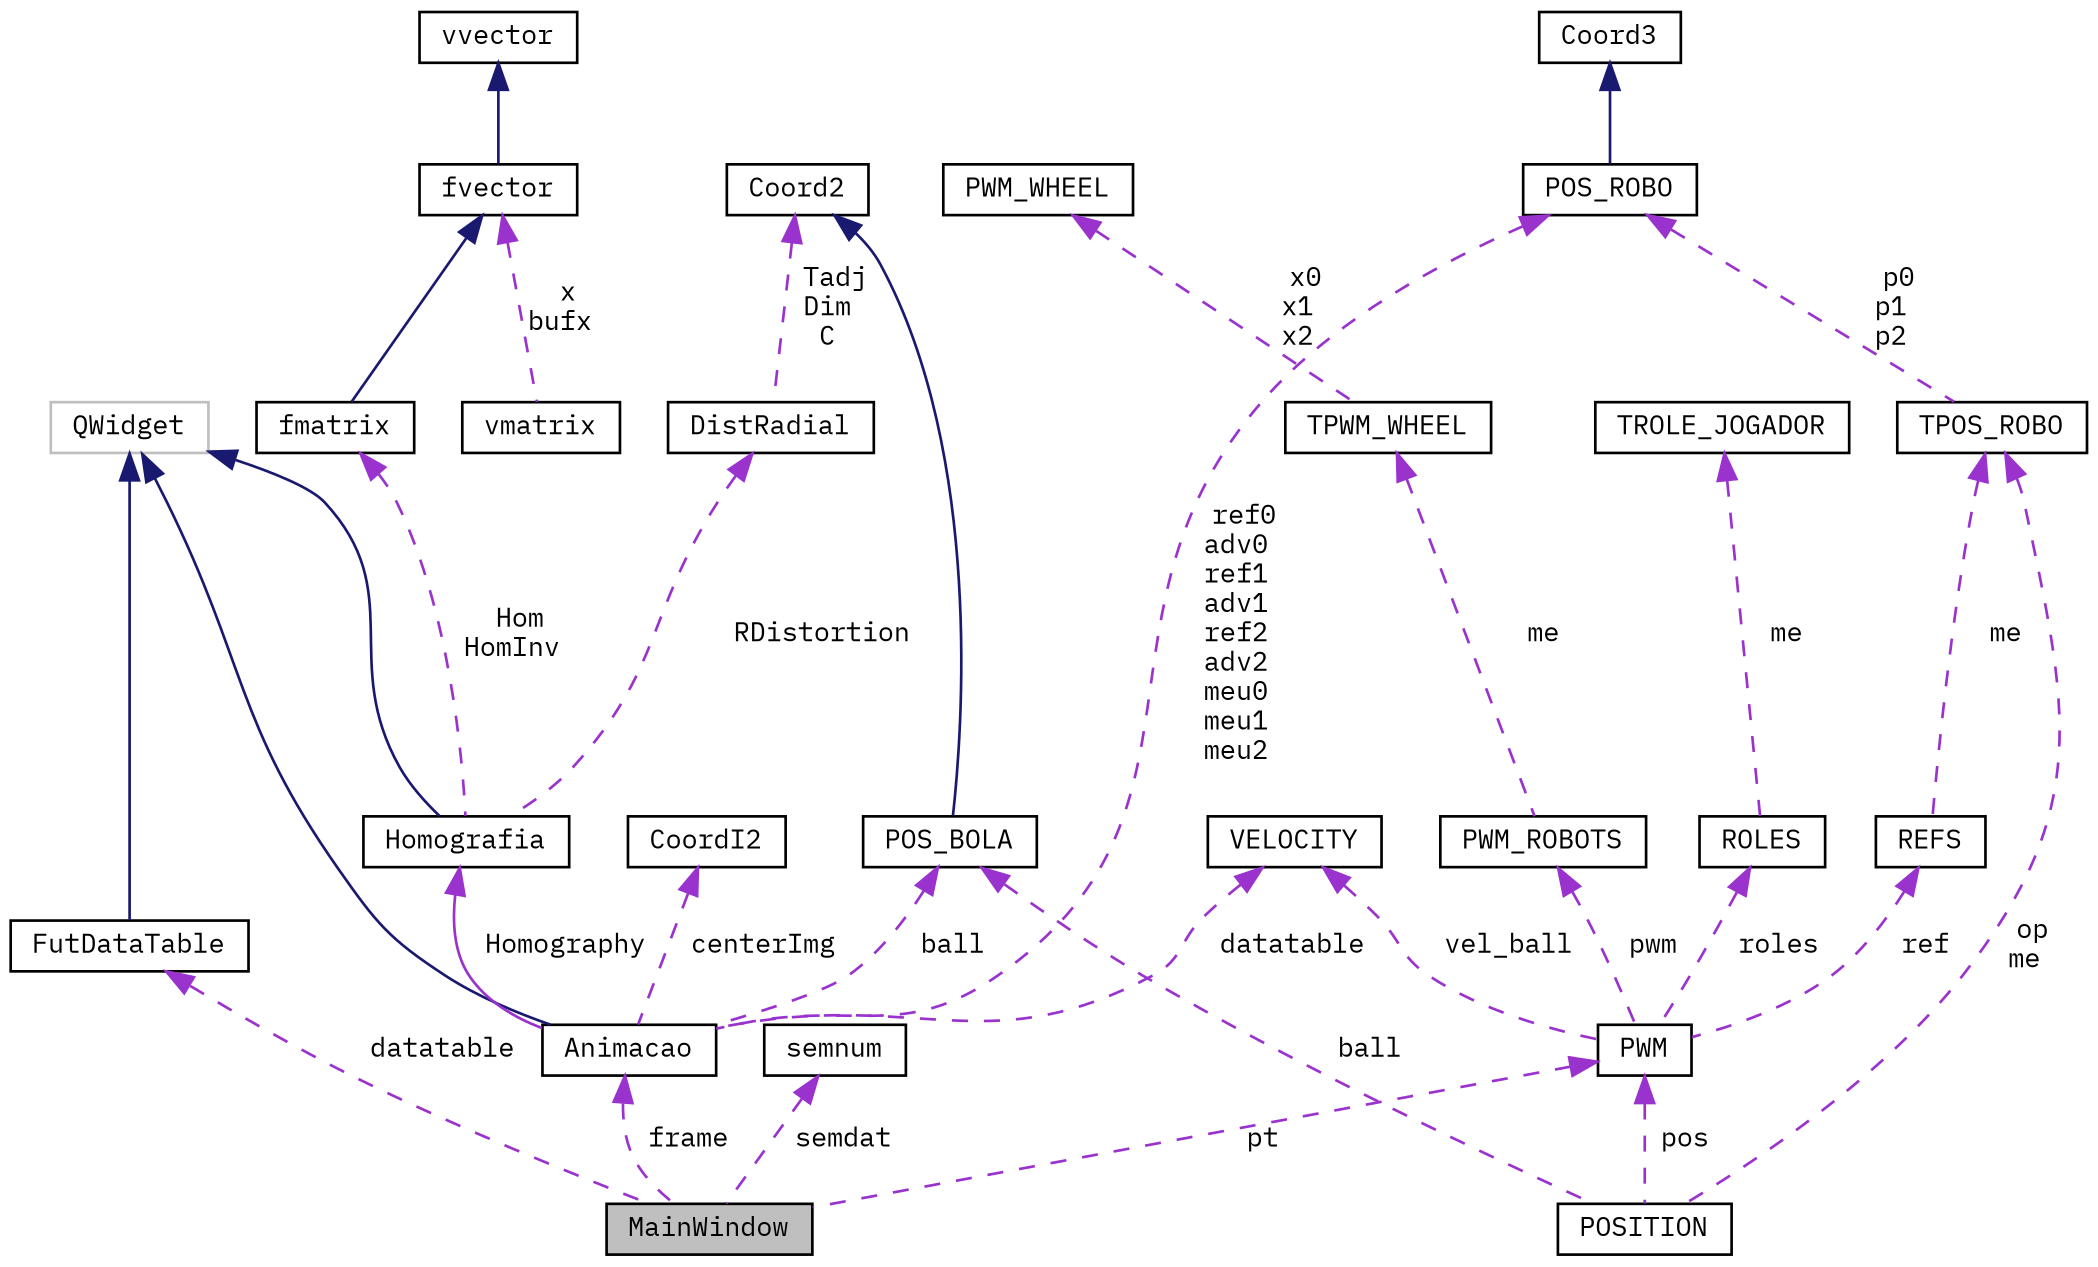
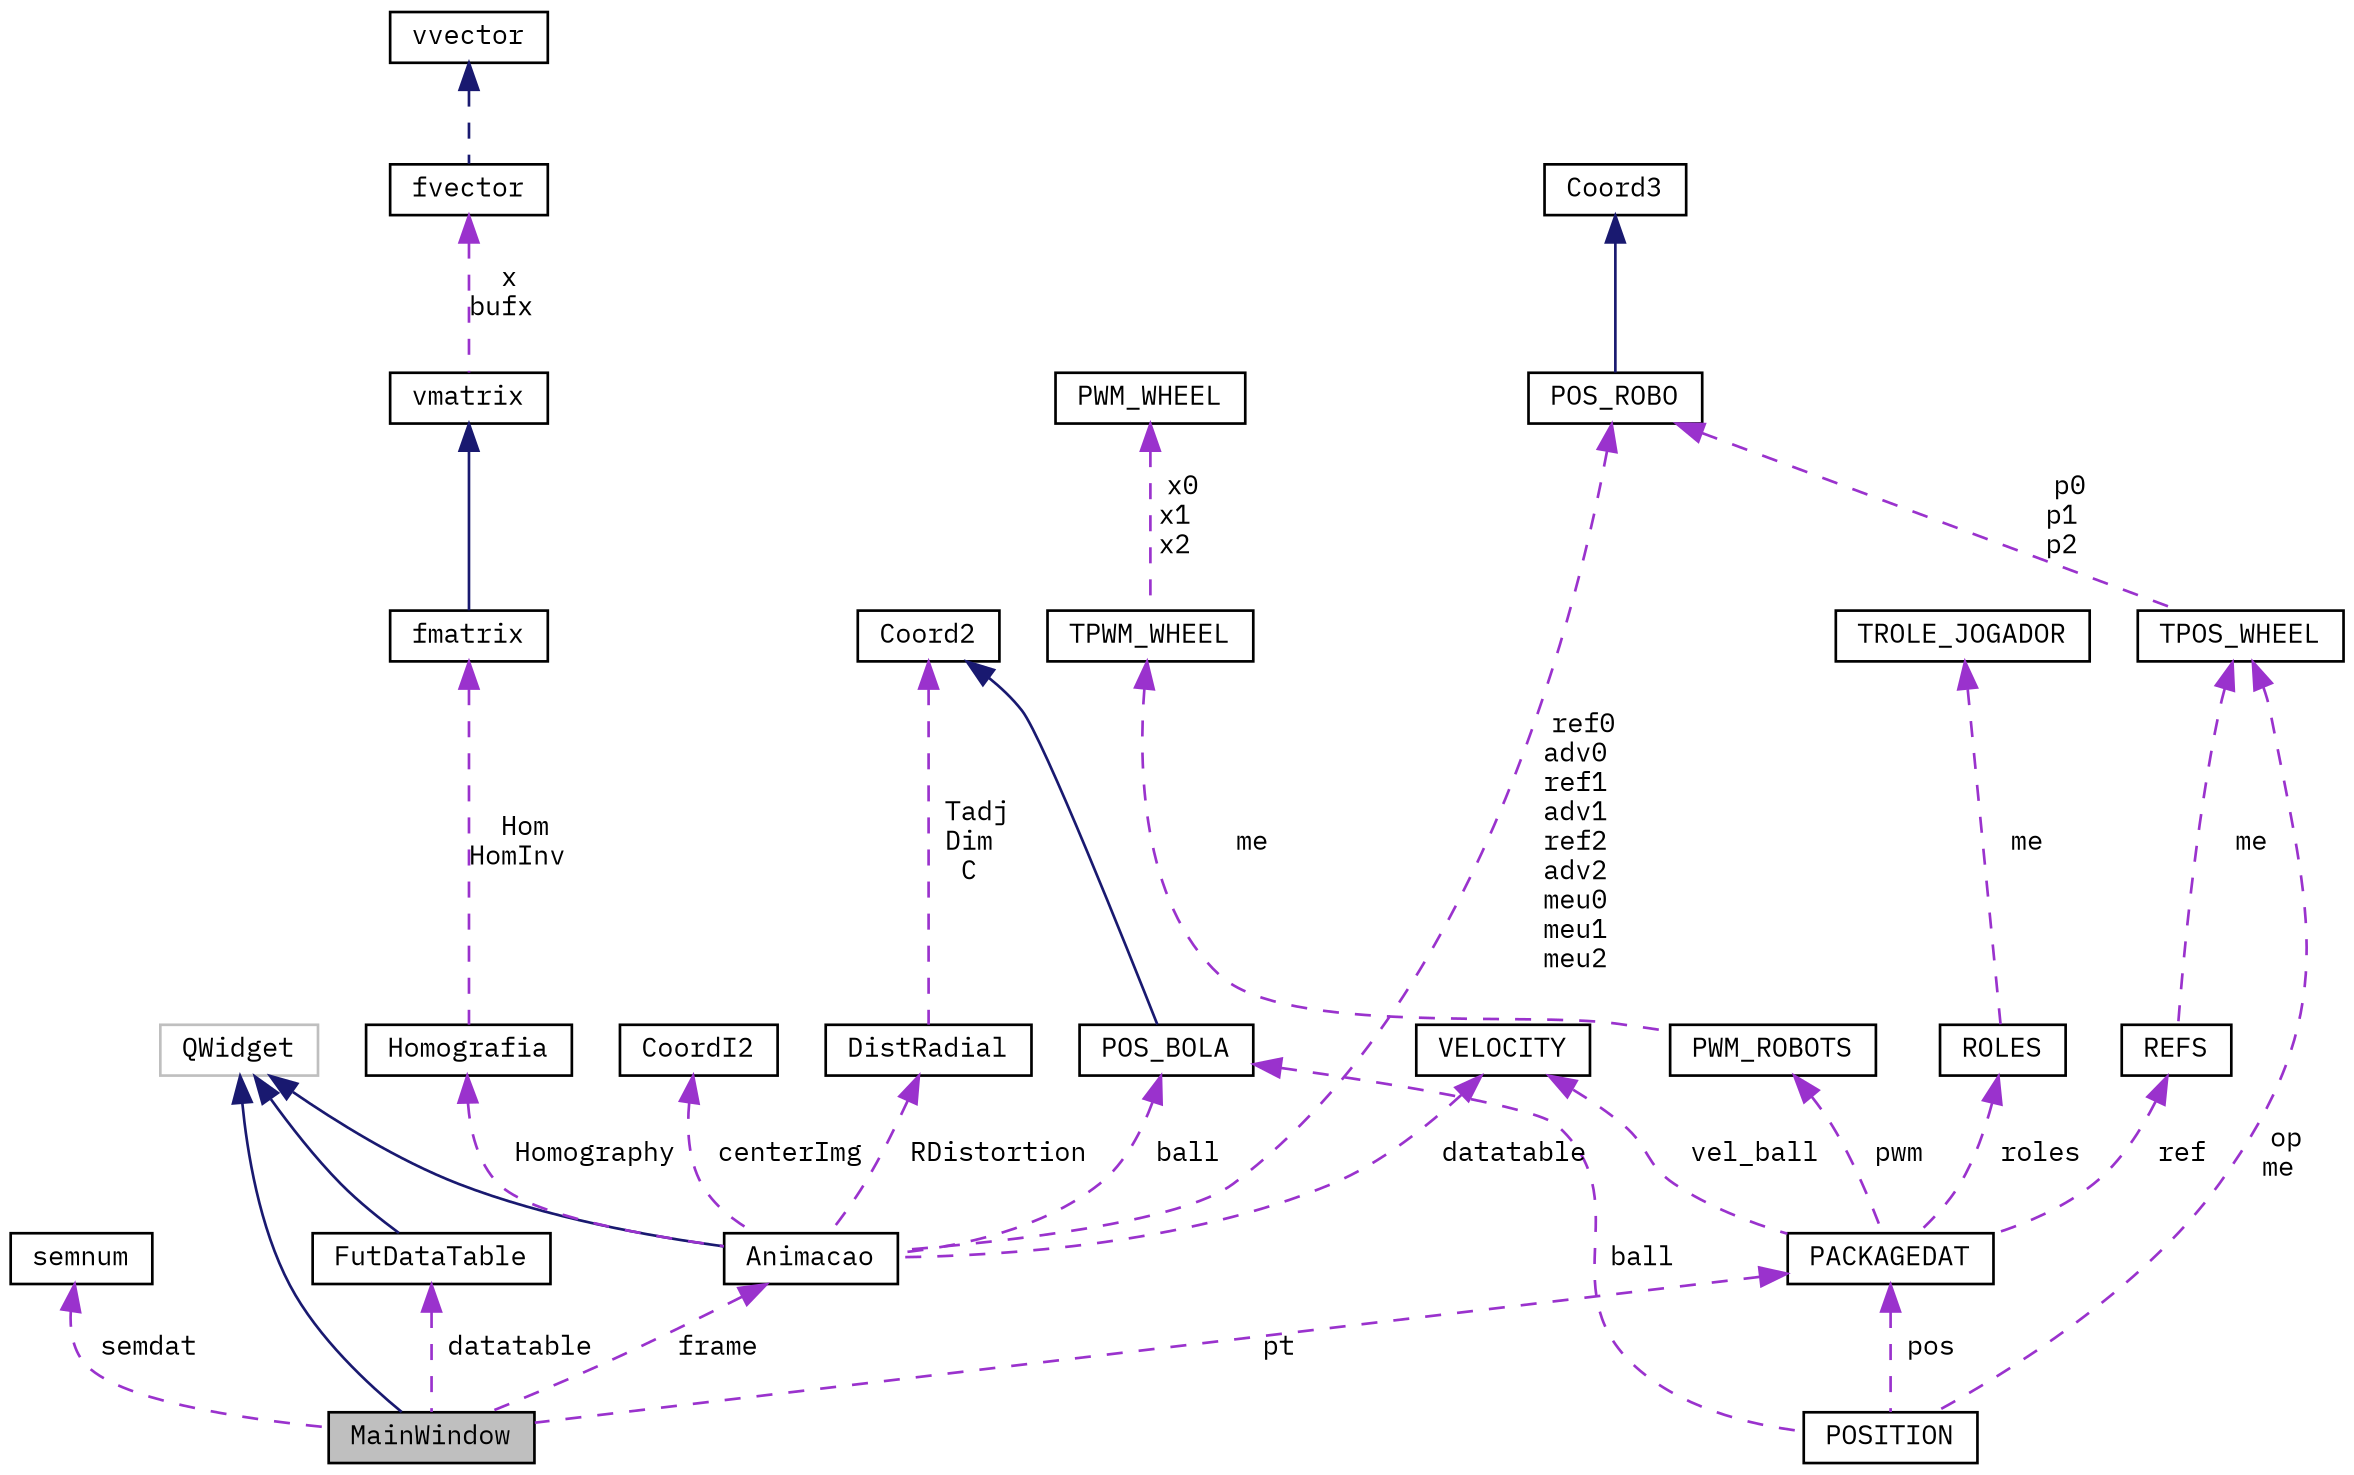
  digraph {
    fontname="IBM Plex Mono"
    node [color=black fillcolor=white fontname="IBM Plex Mono" fontsize=10 shape=record style=filled]
    edge [color=darkorchid3 dir=back fontname="IBM Plex Mono" fontsize=10 labelfontname=Helvetica labelfontsize=10 style=dashed]
    n1 [fillcolor=grey75 fontcolor=black height=0.2 label=MainWindow width=0.4]
    n2 [color=grey75 height=0.2 label=QWidget width=0.4]
    n3 [height=0.2 label=FutDataTable width=0.4]
    n4 [height=0.2 label=Animacao width=0.4]
-   n5 [height=0.2 label=PWM width=0.4]
+   n5 [height=0.2 label=PACKAGEDAT width=0.4]
    n6 [height=0.2 label=POSITION width=0.4]
    n7 [height=0.2 label=PWM_ROBOTS width=0.4]
    n8 [height=0.2 label=TPWM_WHEEL width=0.4]
    n9 [height=0.2 label=PWM_WHEEL width=0.4]
    n10 [height=0.2 label=REFS width=0.4]
-   n11 [height=0.2 label=TPOS_ROBO width=0.4]
+   n11 [height=0.2 label=TPOS_WHEEL width=0.4]
    n12 [height=0.2 label=POS_ROBO width=0.4]
    n13 [height=0.2 label=Coord3 width=0.4]
    n14 [height=0.2 label=POS_BOLA width=0.4]
    n15 [height=0.2 label=Coord2 width=0.4]
    n16 [height=0.2 label=DistRadial width=0.4]
    n17 [height=0.2 label=VELOCITY width=0.4]
    n18 [height=0.2 label=ROLES width=0.4]
    n19 [height=0.2 label=TROLE_JOGADOR width=0.4]
    n20 [height=0.2 label=semnum width=0.4]
    n21 [height=0.2 label=CoordI2 width=0.4]
    n22 [height=0.2 label=Homografia width=0.4]
    n23 [height=0.2 label=fmatrix width=0.4]
    n24 [height=0.2 label=vmatrix width=0.4]
    n25 [height=0.2 label=fvector width=0.4]
    n26 [height=0.2 label=vvector width=0.4]
-   n2 -> n22 [color=midnightblue style=solid]
+   n2 -> n1 [color=midnightblue style=solid]
    n2 -> n3 [color=midnightblue style=solid]
    n2 -> n4 [color=midnightblue style=solid]
    n3 -> n1 [label=" datatable"]
    n4 -> n1 [label=" frame"]
    n5 -> n1 [label=" pt"]
    n5 -> n6 [label=" pos"]
    n7 -> n5 [label=" pwm"]
    n8 -> n7 [label=" me"]
    n9 -> n8 [label=" x0\nx1\nx2"]
    n10 -> n5 [label=" ref"]
    n11 -> n6 [label=" op\nme"]
    n11 -> n10 [label=" me"]
    n12 -> n4 [label=" ref0\nadv0\nref1\nadv1\nref2\nadv2\nmeu0\nmeu1\nmeu2"]
    n12 -> n11 [label=" p0\np1\np2"]
    n13 -> n12 [color=midnightblue style=solid]
    n14 -> n4 [label=" ball"]
    n14 -> n6 [label=" ball"]
    n15 -> n14 [color=midnightblue style=solid]
    n15 -> n16 [label=" Tadj\nDim\nC"]
-   n16 -> n22 [label=" RDistortion"]
+   n16 -> n4 [label=" RDistortion"]
    n17 -> n4 [label=" datatable"]
    n17 -> n5 [label=" vel_ball"]
    n18 -> n5 [label=" roles"]
    n19 -> n18 [label=" me"]
    n20 -> n1 [label=" semdat"]
    n21 -> n4 [label=" centerImg"]
-   n22 -> n4 [label=" Homography" style=solid]
+   n22 -> n4 [label=" Homography"]
    n23 -> n22 [label=" Hom\nHomInv"]
-   n25 -> n23 [color=midnightblue style=solid]
+   n24 -> n23 [color=midnightblue style=solid]
    n25 -> n24 [label=" x\nbufx"]
-   n26 -> n25 [color=midnightblue style=solid]
+   n26 -> n25 [color=midnightblue]
  }
